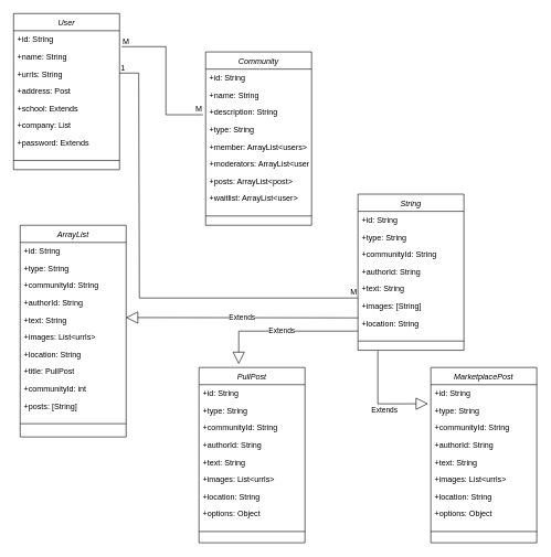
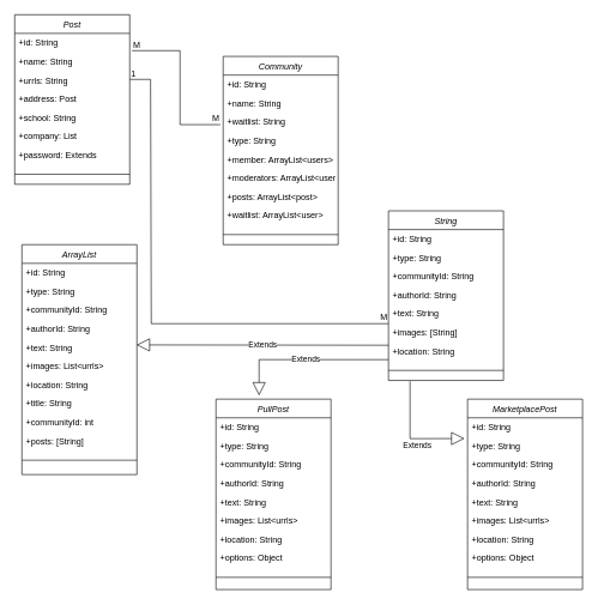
  <mxCell id="0" />
  <mxCell id="1" parent="0" />
- <mxCell id="2" value="User" style="swimlane;fontStyle=2;align=center;verticalAlign=top;childLayout=stackLayout;horizontal=1;startSize=26;horizontalStack=0;resizeParent=1;resizeLast=0;collapsible=1;marginBottom=0;rounded=0;shadow=0;strokeWidth=1;" parent="1" vertex="1"><mxGeometry x="20" y="20" width="160" height="236" as="geometry"><mxRectangle x="230" y="140" width="160" height="26" as="alternateBounds" /></mxGeometry></mxCell>
+ <mxCell id="2" value="Post" style="swimlane;fontStyle=2;align=center;verticalAlign=top;childLayout=stackLayout;horizontal=1;startSize=26;horizontalStack=0;resizeParent=1;resizeLast=0;collapsible=1;marginBottom=0;rounded=0;shadow=0;strokeWidth=1;" parent="1" vertex="1"><mxGeometry x="20" y="20" width="160" height="236" as="geometry"><mxRectangle x="230" y="140" width="160" height="26" as="alternateBounds" /></mxGeometry></mxCell>
  <mxCell id="3" value="+id: String" style="text;align=left;verticalAlign=top;spacingLeft=4;spacingRight=4;overflow=hidden;rotatable=0;points=[[0,0.5],[1,0.5]];portConstraint=eastwest;" parent="2" vertex="1"><mxGeometry y="26" width="160" height="26" as="geometry" /></mxCell>
  <mxCell id="4" value="+name: String" style="text;align=left;verticalAlign=top;spacingLeft=4;spacingRight=4;overflow=hidden;rotatable=0;points=[[0,0.5],[1,0.5]];portConstraint=eastwest;" parent="2" vertex="1"><mxGeometry y="52" width="160" height="26" as="geometry" /></mxCell>
  <mxCell id="5" value="+urrls: String" style="text;align=left;verticalAlign=top;spacingLeft=4;spacingRight=4;overflow=hidden;rotatable=0;points=[[0,0.5],[1,0.5]];portConstraint=eastwest;rounded=0;shadow=0;html=0;" parent="2" vertex="1"><mxGeometry y="78" width="160" height="26" as="geometry" /></mxCell>
  <mxCell id="6" value="+address: Post" style="text;align=left;verticalAlign=top;spacingLeft=4;spacingRight=4;overflow=hidden;rotatable=0;points=[[0,0.5],[1,0.5]];portConstraint=eastwest;rounded=0;shadow=0;html=0;" parent="2" vertex="1"><mxGeometry y="104" width="160" height="26" as="geometry" /></mxCell>
- <mxCell id="7" value="+school: Extends" style="text;align=left;verticalAlign=top;spacingLeft=4;spacingRight=4;overflow=hidden;rotatable=0;points=[[0,0.5],[1,0.5]];portConstraint=eastwest;rounded=0;shadow=0;html=0;" parent="2" vertex="1"><mxGeometry y="130" width="160" height="26" as="geometry" /></mxCell>
+ <mxCell id="7" value="+school: String" style="text;align=left;verticalAlign=top;spacingLeft=4;spacingRight=4;overflow=hidden;rotatable=0;points=[[0,0.5],[1,0.5]];portConstraint=eastwest;rounded=0;shadow=0;html=0;" parent="2" vertex="1"><mxGeometry y="130" width="160" height="26" as="geometry" /></mxCell>
  <mxCell id="8" value="+company: List" style="text;align=left;verticalAlign=top;spacingLeft=4;spacingRight=4;overflow=hidden;rotatable=0;points=[[0,0.5],[1,0.5]];portConstraint=eastwest;rounded=0;shadow=0;html=0;" parent="2" vertex="1"><mxGeometry y="156" width="160" height="26" as="geometry" /></mxCell>
  <mxCell id="9" value="+password: Extends" style="text;align=left;verticalAlign=top;spacingLeft=4;spacingRight=4;overflow=hidden;rotatable=0;points=[[0,0.5],[1,0.5]];portConstraint=eastwest;rounded=0;shadow=0;html=0;" parent="2" vertex="1"><mxGeometry y="182" width="160" height="26" as="geometry" /></mxCell>
  <mxCell id="10" value="" style="line;html=1;strokeWidth=1;align=left;verticalAlign=middle;spacingTop=-1;spacingLeft=3;spacingRight=3;rotatable=0;labelPosition=right;points=[];portConstraint=eastwest;" parent="2" vertex="1"><mxGeometry y="208" width="160" height="28" as="geometry" /></mxCell>
  <mxCell id="11" value="Community" style="swimlane;fontStyle=2;align=center;verticalAlign=top;childLayout=stackLayout;horizontal=1;startSize=26;horizontalStack=0;resizeParent=1;resizeLast=0;collapsible=1;marginBottom=0;rounded=0;shadow=0;strokeWidth=1;" parent="1" vertex="1"><mxGeometry x="310" y="78" width="160" height="262" as="geometry"><mxRectangle x="230" y="140" width="160" height="26" as="alternateBounds" /></mxGeometry></mxCell>
  <mxCell id="12" value="+id: String" style="text;align=left;verticalAlign=top;spacingLeft=4;spacingRight=4;overflow=hidden;rotatable=0;points=[[0,0.5],[1,0.5]];portConstraint=eastwest;" parent="11" vertex="1"><mxGeometry y="26" width="160" height="26" as="geometry" /></mxCell>
  <mxCell id="13" value="+name: String" style="text;align=left;verticalAlign=top;spacingLeft=4;spacingRight=4;overflow=hidden;rotatable=0;points=[[0,0.5],[1,0.5]];portConstraint=eastwest;" parent="11" vertex="1"><mxGeometry y="52" width="160" height="26" as="geometry" /></mxCell>
- <mxCell id="14" value="+description: String" style="text;align=left;verticalAlign=top;spacingLeft=4;spacingRight=4;overflow=hidden;rotatable=0;points=[[0,0.5],[1,0.5]];portConstraint=eastwest;rounded=0;shadow=0;html=0;" parent="11" vertex="1"><mxGeometry y="78" width="160" height="26" as="geometry" /></mxCell>
+ <mxCell id="14" value="+waitlist: String" style="text;align=left;verticalAlign=top;spacingLeft=4;spacingRight=4;overflow=hidden;rotatable=0;points=[[0,0.5],[1,0.5]];portConstraint=eastwest;rounded=0;shadow=0;html=0;" parent="11" vertex="1"><mxGeometry y="78" width="160" height="26" as="geometry" /></mxCell>
  <mxCell id="15" value="+type: String" style="text;align=left;verticalAlign=top;spacingLeft=4;spacingRight=4;overflow=hidden;rotatable=0;points=[[0,0.5],[1,0.5]];portConstraint=eastwest;rounded=0;shadow=0;html=0;" parent="11" vertex="1"><mxGeometry y="104" width="160" height="26" as="geometry" /></mxCell>
  <mxCell id="16" value="+member: ArrayList&lt;users&gt;" style="text;align=left;verticalAlign=top;spacingLeft=4;spacingRight=4;overflow=hidden;rotatable=0;points=[[0,0.5],[1,0.5]];portConstraint=eastwest;rounded=0;shadow=0;html=0;" parent="11" vertex="1"><mxGeometry y="130" width="160" height="26" as="geometry" /></mxCell>
  <mxCell id="17" value="+moderators: ArrayList&lt;users&gt;" style="text;align=left;verticalAlign=top;spacingLeft=4;spacingRight=4;overflow=hidden;rotatable=0;points=[[0,0.5],[1,0.5]];portConstraint=eastwest;rounded=0;shadow=0;html=0;" parent="11" vertex="1"><mxGeometry y="156" width="160" height="26" as="geometry" /></mxCell>
  <mxCell id="18" value="+posts: ArrayList&lt;post&gt;" style="text;align=left;verticalAlign=top;spacingLeft=4;spacingRight=4;overflow=hidden;rotatable=0;points=[[0,0.5],[1,0.5]];portConstraint=eastwest;rounded=0;shadow=0;html=0;" parent="11" vertex="1"><mxGeometry y="182" width="160" height="26" as="geometry" /></mxCell>
  <mxCell id="19" value="+waitlist: ArrayList&lt;user&gt;" style="text;align=left;verticalAlign=top;spacingLeft=4;spacingRight=4;overflow=hidden;rotatable=0;points=[[0,0.5],[1,0.5]];portConstraint=eastwest;rounded=0;shadow=0;html=0;" parent="11" vertex="1"><mxGeometry y="208" width="160" height="26" as="geometry" /></mxCell>
  <mxCell id="20" value="" style="line;html=1;strokeWidth=1;align=left;verticalAlign=middle;spacingTop=-1;spacingLeft=3;spacingRight=3;rotatable=0;labelPosition=right;points=[];portConstraint=eastwest;" parent="11" vertex="1"><mxGeometry y="234" width="160" height="28" as="geometry" /></mxCell>
  <mxCell id="21" value="String" style="swimlane;fontStyle=2;align=center;verticalAlign=top;childLayout=stackLayout;horizontal=1;startSize=26;horizontalStack=0;resizeParent=1;resizeLast=0;collapsible=1;marginBottom=0;rounded=0;shadow=0;strokeWidth=1;" parent="1" vertex="1"><mxGeometry x="540" y="293" width="160" height="236" as="geometry"><mxRectangle x="230" y="140" width="160" height="26" as="alternateBounds" /></mxGeometry></mxCell>
  <mxCell id="22" value="+id: String" style="text;align=left;verticalAlign=top;spacingLeft=4;spacingRight=4;overflow=hidden;rotatable=0;points=[[0,0.5],[1,0.5]];portConstraint=eastwest;" parent="21" vertex="1"><mxGeometry y="26" width="160" height="26" as="geometry" /></mxCell>
  <mxCell id="23" value="+type: String" style="text;align=left;verticalAlign=top;spacingLeft=4;spacingRight=4;overflow=hidden;rotatable=0;points=[[0,0.5],[1,0.5]];portConstraint=eastwest;" parent="21" vertex="1"><mxGeometry y="52" width="160" height="26" as="geometry" /></mxCell>
  <mxCell id="24" value="+communityId: String" style="text;align=left;verticalAlign=top;spacingLeft=4;spacingRight=4;overflow=hidden;rotatable=0;points=[[0,0.5],[1,0.5]];portConstraint=eastwest;rounded=0;shadow=0;html=0;" parent="21" vertex="1"><mxGeometry y="78" width="160" height="26" as="geometry" /></mxCell>
  <mxCell id="25" value="+authorId: String" style="text;align=left;verticalAlign=top;spacingLeft=4;spacingRight=4;overflow=hidden;rotatable=0;points=[[0,0.5],[1,0.5]];portConstraint=eastwest;rounded=0;shadow=0;html=0;" parent="21" vertex="1"><mxGeometry y="104" width="160" height="26" as="geometry" /></mxCell>
  <mxCell id="26" value="+text: String" style="text;align=left;verticalAlign=top;spacingLeft=4;spacingRight=4;overflow=hidden;rotatable=0;points=[[0,0.5],[1,0.5]];portConstraint=eastwest;rounded=0;shadow=0;html=0;" parent="21" vertex="1"><mxGeometry y="130" width="160" height="26" as="geometry" /></mxCell>
  <mxCell id="27" value="+images: [String]" style="text;align=left;verticalAlign=top;spacingLeft=4;spacingRight=4;overflow=hidden;rotatable=0;points=[[0,0.5],[1,0.5]];portConstraint=eastwest;rounded=0;shadow=0;html=0;" parent="21" vertex="1"><mxGeometry y="156" width="160" height="26" as="geometry" /></mxCell>
  <mxCell id="28" value="+location: String" style="text;align=left;verticalAlign=top;spacingLeft=4;spacingRight=4;overflow=hidden;rotatable=0;points=[[0,0.5],[1,0.5]];portConstraint=eastwest;rounded=0;shadow=0;html=0;" parent="21" vertex="1"><mxGeometry y="182" width="160" height="26" as="geometry" /></mxCell>
  <mxCell id="29" value="" style="line;html=1;strokeWidth=1;align=left;verticalAlign=middle;spacingTop=-1;spacingLeft=3;spacingRight=3;rotatable=0;labelPosition=right;points=[];portConstraint=eastwest;" parent="21" vertex="1"><mxGeometry y="208" width="160" height="28" as="geometry" /></mxCell>
  <mxCell id="30" value="ArrayList" style="swimlane;fontStyle=2;align=center;verticalAlign=top;childLayout=stackLayout;horizontal=1;startSize=26;horizontalStack=0;resizeParent=1;resizeLast=0;collapsible=1;marginBottom=0;rounded=0;shadow=0;strokeWidth=1;" parent="1" vertex="1"><mxGeometry x="30" y="340" width="160" height="320" as="geometry"><mxRectangle x="230" y="140" width="160" height="26" as="alternateBounds" /></mxGeometry></mxCell>
  <mxCell id="31" value="+id: String" style="text;align=left;verticalAlign=top;spacingLeft=4;spacingRight=4;overflow=hidden;rotatable=0;points=[[0,0.5],[1,0.5]];portConstraint=eastwest;" parent="30" vertex="1"><mxGeometry y="26" width="160" height="26" as="geometry" /></mxCell>
  <mxCell id="32" value="+type: String" style="text;align=left;verticalAlign=top;spacingLeft=4;spacingRight=4;overflow=hidden;rotatable=0;points=[[0,0.5],[1,0.5]];portConstraint=eastwest;" parent="30" vertex="1"><mxGeometry y="52" width="160" height="26" as="geometry" /></mxCell>
  <mxCell id="33" value="+communityId: String" style="text;align=left;verticalAlign=top;spacingLeft=4;spacingRight=4;overflow=hidden;rotatable=0;points=[[0,0.5],[1,0.5]];portConstraint=eastwest;rounded=0;shadow=0;html=0;" parent="30" vertex="1"><mxGeometry y="78" width="160" height="26" as="geometry" /></mxCell>
  <mxCell id="34" value="+authorId: String" style="text;align=left;verticalAlign=top;spacingLeft=4;spacingRight=4;overflow=hidden;rotatable=0;points=[[0,0.5],[1,0.5]];portConstraint=eastwest;rounded=0;shadow=0;html=0;" parent="30" vertex="1"><mxGeometry y="104" width="160" height="26" as="geometry" /></mxCell>
  <mxCell id="35" value="+text: String" style="text;align=left;verticalAlign=top;spacingLeft=4;spacingRight=4;overflow=hidden;rotatable=0;points=[[0,0.5],[1,0.5]];portConstraint=eastwest;rounded=0;shadow=0;html=0;" parent="30" vertex="1"><mxGeometry y="130" width="160" height="26" as="geometry" /></mxCell>
  <mxCell id="36" value="+images: List&lt;urrls&gt;" style="text;align=left;verticalAlign=top;spacingLeft=4;spacingRight=4;overflow=hidden;rotatable=0;points=[[0,0.5],[1,0.5]];portConstraint=eastwest;rounded=0;shadow=0;html=0;" parent="30" vertex="1"><mxGeometry y="156" width="160" height="26" as="geometry" /></mxCell>
  <mxCell id="37" value="+location: String" style="text;align=left;verticalAlign=top;spacingLeft=4;spacingRight=4;overflow=hidden;rotatable=0;points=[[0,0.5],[1,0.5]];portConstraint=eastwest;rounded=0;shadow=0;html=0;" parent="30" vertex="1"><mxGeometry y="182" width="160" height="26" as="geometry" /></mxCell>
- <mxCell id="38" value="+title: PullPost" style="text;align=left;verticalAlign=top;spacingLeft=4;spacingRight=4;overflow=hidden;rotatable=0;points=[[0,0.5],[1,0.5]];portConstraint=eastwest;rounded=0;shadow=0;html=0;" parent="30" vertex="1"><mxGeometry y="208" width="160" height="26" as="geometry" /></mxCell>
+ <mxCell id="38" value="+title: String" style="text;align=left;verticalAlign=top;spacingLeft=4;spacingRight=4;overflow=hidden;rotatable=0;points=[[0,0.5],[1,0.5]];portConstraint=eastwest;rounded=0;shadow=0;html=0;" parent="30" vertex="1"><mxGeometry y="208" width="160" height="26" as="geometry" /></mxCell>
  <mxCell id="39" value="+communityId: int" style="text;align=left;verticalAlign=top;spacingLeft=4;spacingRight=4;overflow=hidden;rotatable=0;points=[[0,0.5],[1,0.5]];portConstraint=eastwest;rounded=0;shadow=0;html=0;" parent="30" vertex="1"><mxGeometry y="234" width="160" height="26" as="geometry" /></mxCell>
  <mxCell id="40" value="+posts: [String]" style="text;align=left;verticalAlign=top;spacingLeft=4;spacingRight=4;overflow=hidden;rotatable=0;points=[[0,0.5],[1,0.5]];portConstraint=eastwest;rounded=0;shadow=0;html=0;" parent="30" vertex="1"><mxGeometry y="260" width="160" height="26" as="geometry" /></mxCell>
  <mxCell id="41" value="" style="line;html=1;strokeWidth=1;align=left;verticalAlign=middle;spacingTop=-1;spacingLeft=3;spacingRight=3;rotatable=0;labelPosition=right;points=[];portConstraint=eastwest;" parent="30" vertex="1"><mxGeometry y="286" width="160" height="28" as="geometry" /></mxCell>
  <mxCell id="42" value="PullPost" style="swimlane;fontStyle=2;align=center;verticalAlign=top;childLayout=stackLayout;horizontal=1;startSize=26;horizontalStack=0;resizeParent=1;resizeLast=0;collapsible=1;marginBottom=0;rounded=0;shadow=0;strokeWidth=1;" parent="1" vertex="1"><mxGeometry x="300" y="555" width="160" height="265" as="geometry"><mxRectangle x="230" y="140" width="160" height="26" as="alternateBounds" /></mxGeometry></mxCell>
  <mxCell id="43" value="+id: String" style="text;align=left;verticalAlign=top;spacingLeft=4;spacingRight=4;overflow=hidden;rotatable=0;points=[[0,0.5],[1,0.5]];portConstraint=eastwest;" parent="42" vertex="1"><mxGeometry y="26" width="160" height="26" as="geometry" /></mxCell>
  <mxCell id="44" value="+type: String" style="text;align=left;verticalAlign=top;spacingLeft=4;spacingRight=4;overflow=hidden;rotatable=0;points=[[0,0.5],[1,0.5]];portConstraint=eastwest;" parent="42" vertex="1"><mxGeometry y="52" width="160" height="26" as="geometry" /></mxCell>
  <mxCell id="45" value="+communityId: String" style="text;align=left;verticalAlign=top;spacingLeft=4;spacingRight=4;overflow=hidden;rotatable=0;points=[[0,0.5],[1,0.5]];portConstraint=eastwest;rounded=0;shadow=0;html=0;" parent="42" vertex="1"><mxGeometry y="78" width="160" height="26" as="geometry" /></mxCell>
  <mxCell id="46" value="+authorId: String" style="text;align=left;verticalAlign=top;spacingLeft=4;spacingRight=4;overflow=hidden;rotatable=0;points=[[0,0.5],[1,0.5]];portConstraint=eastwest;rounded=0;shadow=0;html=0;" parent="42" vertex="1"><mxGeometry y="104" width="160" height="26" as="geometry" /></mxCell>
  <mxCell id="47" value="+text: String" style="text;align=left;verticalAlign=top;spacingLeft=4;spacingRight=4;overflow=hidden;rotatable=0;points=[[0,0.5],[1,0.5]];portConstraint=eastwest;rounded=0;shadow=0;html=0;" parent="42" vertex="1"><mxGeometry y="130" width="160" height="26" as="geometry" /></mxCell>
  <mxCell id="48" value="+images: List&lt;urrls&gt;" style="text;align=left;verticalAlign=top;spacingLeft=4;spacingRight=4;overflow=hidden;rotatable=0;points=[[0,0.5],[1,0.5]];portConstraint=eastwest;rounded=0;shadow=0;html=0;" parent="42" vertex="1"><mxGeometry y="156" width="160" height="26" as="geometry" /></mxCell>
  <mxCell id="49" value="+location: String" style="text;align=left;verticalAlign=top;spacingLeft=4;spacingRight=4;overflow=hidden;rotatable=0;points=[[0,0.5],[1,0.5]];portConstraint=eastwest;rounded=0;shadow=0;html=0;" parent="42" vertex="1"><mxGeometry y="182" width="160" height="26" as="geometry" /></mxCell>
  <mxCell id="50" value="+options: Object" style="text;align=left;verticalAlign=top;spacingLeft=4;spacingRight=4;overflow=hidden;rotatable=0;points=[[0,0.5],[1,0.5]];portConstraint=eastwest;rounded=0;shadow=0;html=0;" parent="42" vertex="1"><mxGeometry y="208" width="160" height="26" as="geometry" /></mxCell>
  <mxCell id="51" value="" style="line;html=1;strokeWidth=1;align=left;verticalAlign=middle;spacingTop=-1;spacingLeft=3;spacingRight=3;rotatable=0;labelPosition=right;points=[];portConstraint=eastwest;" parent="42" vertex="1"><mxGeometry y="234" width="160" height="28" as="geometry" /></mxCell>
  <mxCell id="52" value="MarketplacePost" style="swimlane;fontStyle=2;align=center;verticalAlign=top;childLayout=stackLayout;horizontal=1;startSize=26;horizontalStack=0;resizeParent=1;resizeLast=0;collapsible=1;marginBottom=0;rounded=0;shadow=0;strokeWidth=1;" parent="1" vertex="1"><mxGeometry x="650" y="555" width="160" height="265" as="geometry"><mxRectangle x="230" y="140" width="160" height="26" as="alternateBounds" /></mxGeometry></mxCell>
  <mxCell id="53" value="+id: String" style="text;align=left;verticalAlign=top;spacingLeft=4;spacingRight=4;overflow=hidden;rotatable=0;points=[[0,0.5],[1,0.5]];portConstraint=eastwest;" parent="52" vertex="1"><mxGeometry y="26" width="160" height="26" as="geometry" /></mxCell>
  <mxCell id="54" value="+type: String" style="text;align=left;verticalAlign=top;spacingLeft=4;spacingRight=4;overflow=hidden;rotatable=0;points=[[0,0.5],[1,0.5]];portConstraint=eastwest;" parent="52" vertex="1"><mxGeometry y="52" width="160" height="26" as="geometry" /></mxCell>
  <mxCell id="55" value="+communityId: String" style="text;align=left;verticalAlign=top;spacingLeft=4;spacingRight=4;overflow=hidden;rotatable=0;points=[[0,0.5],[1,0.5]];portConstraint=eastwest;rounded=0;shadow=0;html=0;" parent="52" vertex="1"><mxGeometry y="78" width="160" height="26" as="geometry" /></mxCell>
  <mxCell id="56" value="+authorId: String" style="text;align=left;verticalAlign=top;spacingLeft=4;spacingRight=4;overflow=hidden;rotatable=0;points=[[0,0.5],[1,0.5]];portConstraint=eastwest;rounded=0;shadow=0;html=0;" parent="52" vertex="1"><mxGeometry y="104" width="160" height="26" as="geometry" /></mxCell>
  <mxCell id="57" value="+text: String" style="text;align=left;verticalAlign=top;spacingLeft=4;spacingRight=4;overflow=hidden;rotatable=0;points=[[0,0.5],[1,0.5]];portConstraint=eastwest;rounded=0;shadow=0;html=0;" parent="52" vertex="1"><mxGeometry y="130" width="160" height="26" as="geometry" /></mxCell>
  <mxCell id="58" value="+images: List&lt;urrls&gt;" style="text;align=left;verticalAlign=top;spacingLeft=4;spacingRight=4;overflow=hidden;rotatable=0;points=[[0,0.5],[1,0.5]];portConstraint=eastwest;rounded=0;shadow=0;html=0;" parent="52" vertex="1"><mxGeometry y="156" width="160" height="26" as="geometry" /></mxCell>
  <mxCell id="59" value="+location: String" style="text;align=left;verticalAlign=top;spacingLeft=4;spacingRight=4;overflow=hidden;rotatable=0;points=[[0,0.5],[1,0.5]];portConstraint=eastwest;rounded=0;shadow=0;html=0;" parent="52" vertex="1"><mxGeometry y="182" width="160" height="26" as="geometry" /></mxCell>
  <mxCell id="60" value="+options: Object" style="text;align=left;verticalAlign=top;spacingLeft=4;spacingRight=4;overflow=hidden;rotatable=0;points=[[0,0.5],[1,0.5]];portConstraint=eastwest;rounded=0;shadow=0;html=0;" parent="52" vertex="1"><mxGeometry y="208" width="160" height="26" as="geometry" /></mxCell>
  <mxCell id="61" value="" style="line;html=1;strokeWidth=1;align=left;verticalAlign=middle;spacingTop=-1;spacingLeft=3;spacingRight=3;rotatable=0;labelPosition=right;points=[];portConstraint=eastwest;" parent="52" vertex="1"><mxGeometry y="234" width="160" height="28" as="geometry" /></mxCell>
  <mxCell id="62" value="" style="endArrow=none;html=1;rounded=0;exitX=1.02;exitY=0.923;exitDx=0;exitDy=0;exitPerimeter=0;entryX=-0.025;entryY=0.654;entryDx=0;entryDy=0;entryPerimeter=0;" edge="1" parent="1" source="3" target="14"><mxGeometry relative="1" as="geometry"><mxPoint x="310" y="210" as="sourcePoint" /><mxPoint x="470" y="210" as="targetPoint" /><Array as="points"><mxPoint x="190" y="70" /><mxPoint x="250" y="70" /><mxPoint x="250" y="173" /></Array></mxGeometry></mxCell>
  <mxCell id="63" value="M" style="resizable=0;html=1;whiteSpace=wrap;align=left;verticalAlign=bottom;" connectable="0" vertex="1" parent="62"><mxGeometry x="-1" relative="1" as="geometry" /></mxCell>
  <mxCell id="64" value="M" style="resizable=0;html=1;whiteSpace=wrap;align=right;verticalAlign=bottom;" connectable="0" vertex="1" parent="62"><mxGeometry x="1" relative="1" as="geometry" /></mxCell>
  <mxCell id="65" value="" style="endArrow=none;html=1;rounded=0;exitX=1.004;exitY=0.756;exitDx=0;exitDy=0;exitPerimeter=0;" edge="1" parent="1"><mxGeometry relative="1" as="geometry"><mxPoint x="180" y="110" as="sourcePoint" /><mxPoint x="540" y="450" as="targetPoint" /><Array as="points"><mxPoint x="209" y="110" /><mxPoint x="210" y="450" /></Array></mxGeometry></mxCell>
  <mxCell id="66" value="1" style="resizable=0;html=1;whiteSpace=wrap;align=left;verticalAlign=bottom;" connectable="0" vertex="1" parent="65"><mxGeometry x="-1" relative="1" as="geometry" /></mxCell>
  <mxCell id="67" value="M" style="resizable=0;html=1;whiteSpace=wrap;align=right;verticalAlign=bottom;" connectable="0" vertex="1" parent="65"><mxGeometry x="1" relative="1" as="geometry" /></mxCell>
  <mxCell id="68" value="Extends" style="endArrow=block;endSize=16;endFill=0;html=1;rounded=0;exitX=0;exitY=0.192;exitDx=0;exitDy=0;exitPerimeter=0;entryX=0.997;entryY=0.366;entryDx=0;entryDy=0;entryPerimeter=0;" edge="1" parent="1" source="28" target="35"><mxGeometry width="160" relative="1" as="geometry"><mxPoint x="220" y="470" as="sourcePoint" /><mxPoint x="380" y="470" as="targetPoint" /></mxGeometry></mxCell>
  <mxCell id="69" value="Extends" style="endArrow=block;endSize=16;endFill=0;html=1;rounded=0;" edge="1" parent="1"><mxGeometry width="160" relative="1" as="geometry"><mxPoint x="540" y="500" as="sourcePoint" /><mxPoint x="360" y="550" as="targetPoint" /><Array as="points"><mxPoint x="360" y="500" /></Array></mxGeometry></mxCell>
  <mxCell id="70" value="Extends" style="endArrow=block;endSize=16;endFill=0;html=1;rounded=0;entryX=-0.026;entryY=0.108;entryDx=0;entryDy=0;entryPerimeter=0;" edge="1" parent="1" target="54"><mxGeometry x="0.155" y="-10" width="160" relative="1" as="geometry"><mxPoint x="570" y="530" as="sourcePoint" /><mxPoint x="580" y="680" as="targetPoint" /><Array as="points"><mxPoint x="570" y="610" /></Array><mxPoint as="offset" /></mxGeometry></mxCell>
